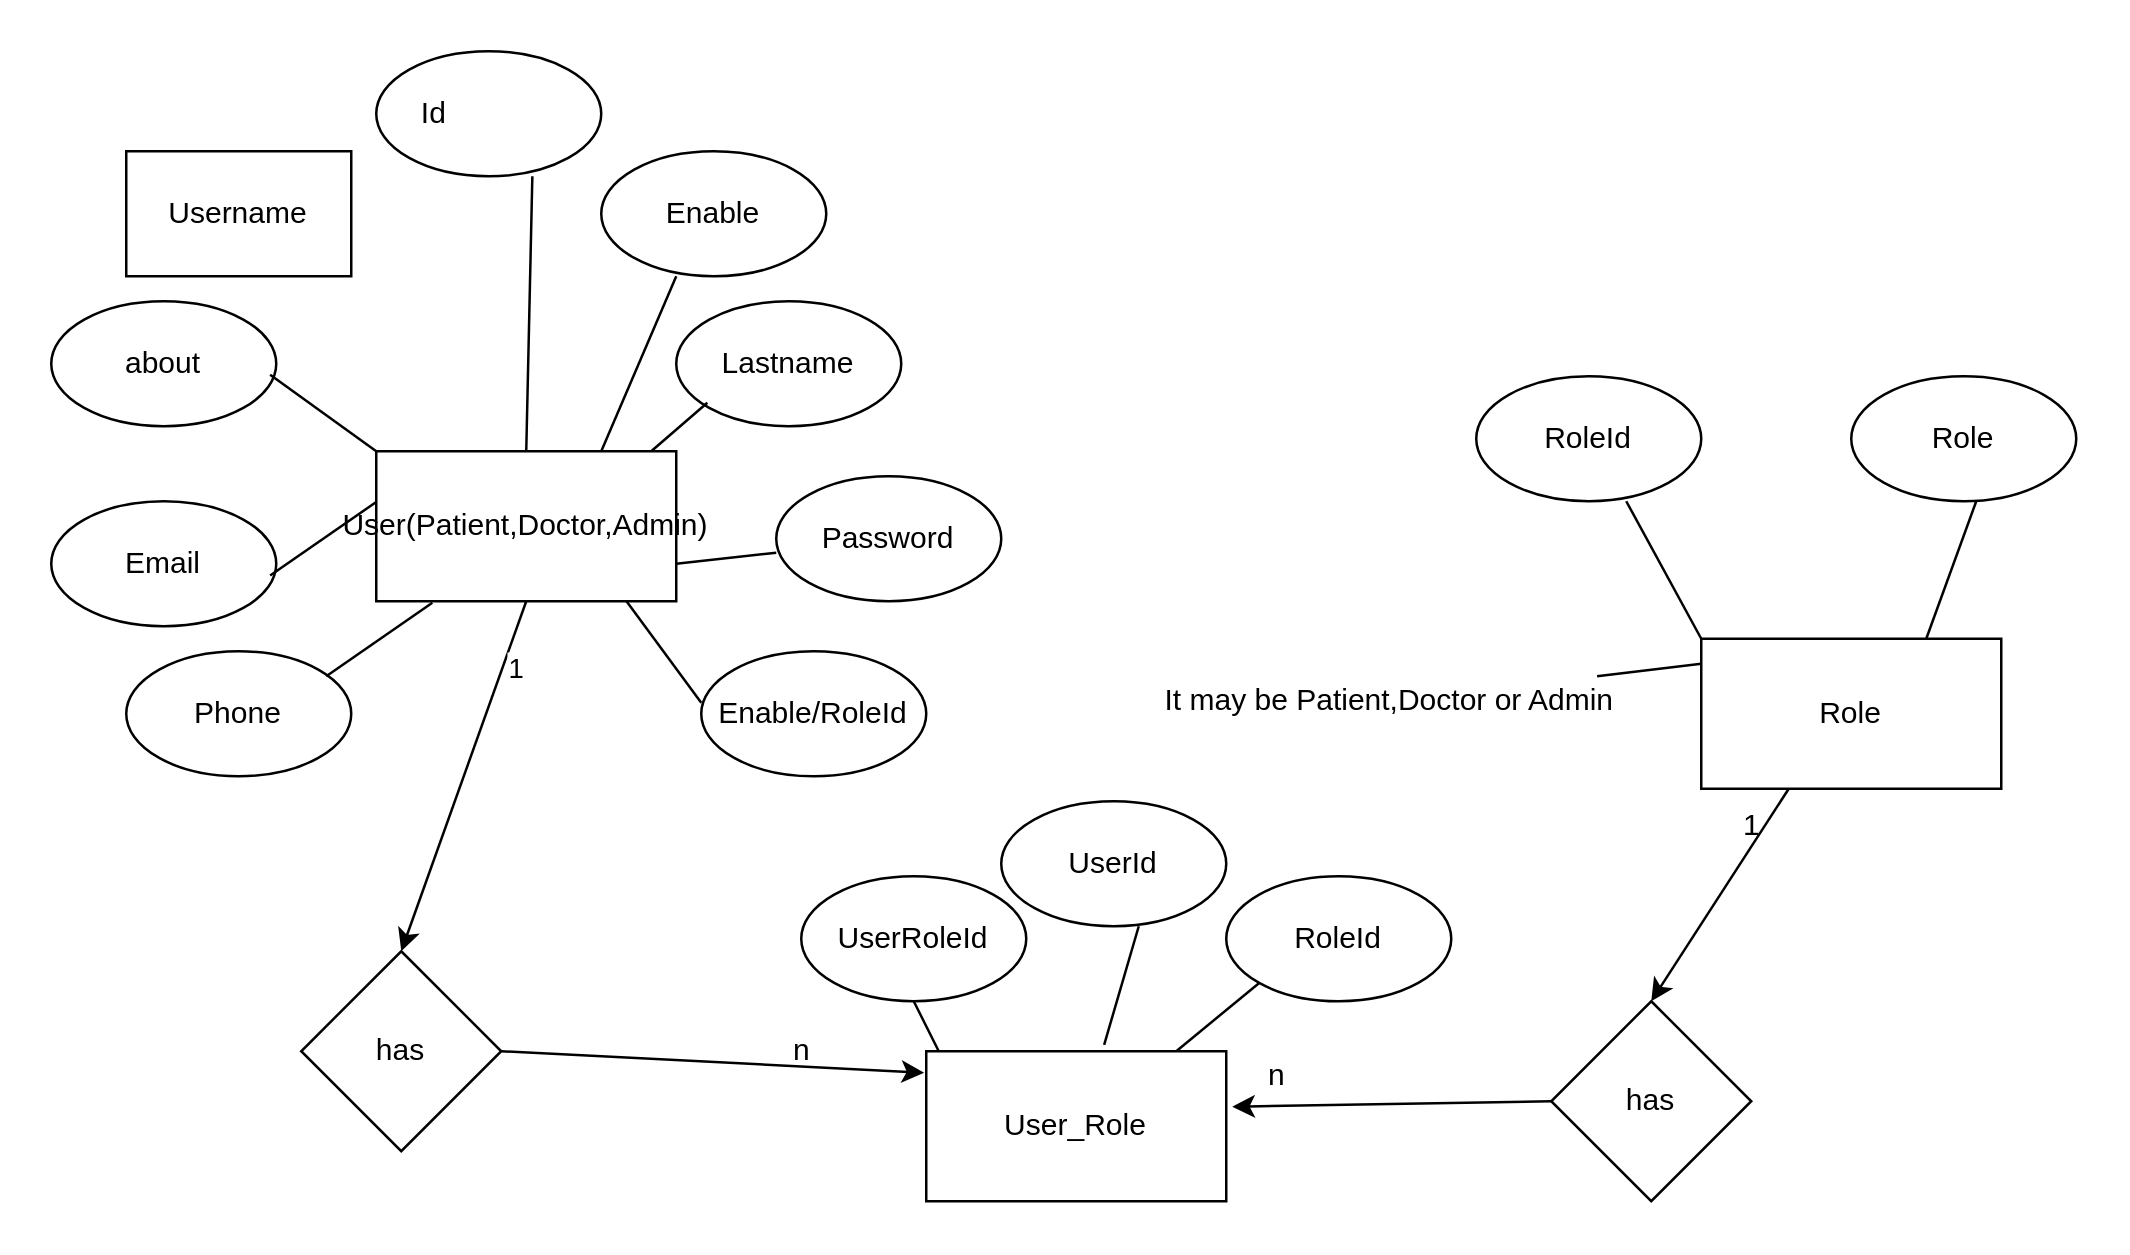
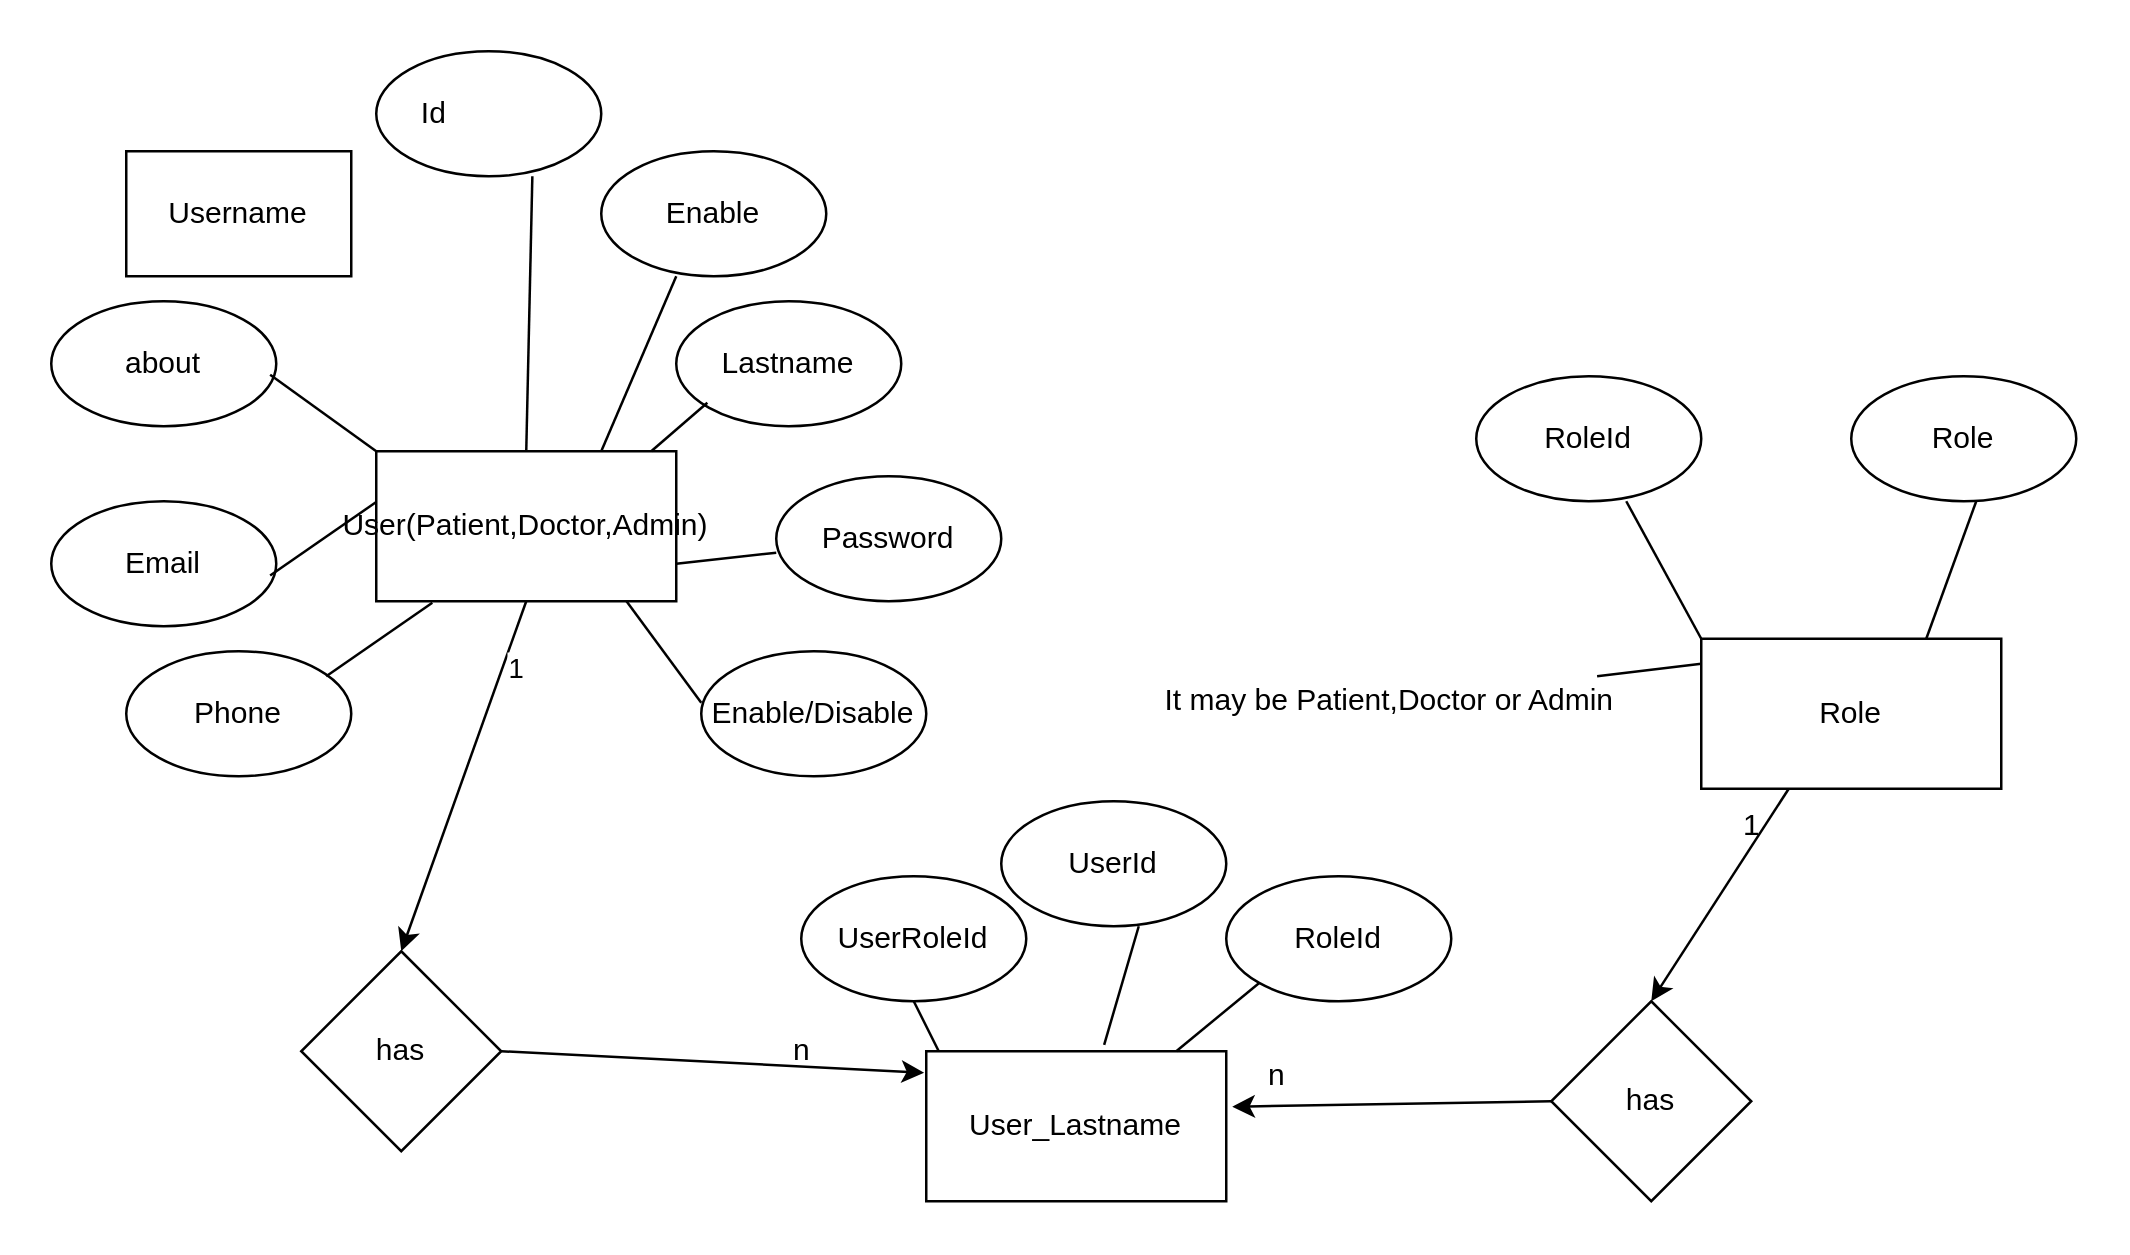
  <mxCell id="0" />
  <mxCell id="1" parent="0" />
  <mxCell id="2" value="User(Patient,Doctor,Admin)" style="rounded=0;whiteSpace=wrap;html=1;" parent="1" vertex="1"><mxGeometry x="150" y="180" width="120" height="60" as="geometry" /></mxCell>
  <mxCell id="3" value="Username" style="whiteSpace=wrap;html=1;rounded=0;" parent="1" vertex="1"><mxGeometry x="50" y="60" width="90" height="50" as="geometry" /></mxCell>
  <mxCell id="4" value="about" style="ellipse;whiteSpace=wrap;html=1;" parent="1" vertex="1"><mxGeometry x="20" y="120" width="90" height="50" as="geometry" /></mxCell>
  <mxCell id="5" value="Lastname" style="ellipse;whiteSpace=wrap;html=1;" parent="1" vertex="1"><mxGeometry x="270" y="120" width="90" height="50" as="geometry" /></mxCell>
  <mxCell id="6" value="Id&lt;span style=&quot;white-space: pre&quot;&gt;&#09;&lt;/span&gt;&lt;span style=&quot;white-space: pre&quot;&gt;&#09;&lt;/span&gt;" style="ellipse;whiteSpace=wrap;html=1;" parent="1" vertex="1"><mxGeometry x="150" y="20" width="90" height="50" as="geometry" /></mxCell>
  <mxCell id="7" value="Enable" style="ellipse;whiteSpace=wrap;html=1;" parent="1" vertex="1"><mxGeometry x="240" y="60" width="90" height="50" as="geometry" /></mxCell>
  <mxCell id="8" value="Email&lt;span style=&quot;color: rgba(0 , 0 , 0 , 0) ; font-family: monospace ; font-size: 0px&quot;&gt;%3CmxGraphModel%3E%3Croot%3E%3CmxCell%20id%3D%220%22%2F%3E%3CmxCell%20id%3D%221%22%20parent%3D%220%22%2F%3E%3CmxCell%20id%3D%222%22%20value%3D%22%22%20style%3D%22ellipse%3BwhiteSpace%3Dwrap%3Bhtml%3D1%3B%22%20vertex%3D%221%22%20parent%3D%221%22%3E%3CmxGeometry%20x%3D%22-760%22%20y%3D%22-550%22%20width%3D%2290%22%20height%3D%2250%22%20as%3D%22geometry%22%2F%3E%3C%2FmxCell%3E%3C%2Froot%3E%3C%2FmxGraphModel%3E&lt;/span&gt;" style="ellipse;whiteSpace=wrap;html=1;" parent="1" vertex="1"><mxGeometry x="20" y="200" width="90" height="50" as="geometry" /></mxCell>
  <mxCell id="9" value="Password" style="ellipse;whiteSpace=wrap;html=1;" parent="1" vertex="1"><mxGeometry x="310" y="190" width="90" height="50" as="geometry" /></mxCell>
  <mxCell id="10" value="Phone" style="ellipse;whiteSpace=wrap;html=1;" parent="1" vertex="1"><mxGeometry x="50" y="260" width="90" height="50" as="geometry" /></mxCell>
- <mxCell id="11" value="Enable/RoleId" style="ellipse;whiteSpace=wrap;html=1;" parent="1" vertex="1"><mxGeometry x="280" y="260" width="90" height="50" as="geometry" /></mxCell>
+ <mxCell id="11" value="Enable/Disable" style="ellipse;whiteSpace=wrap;html=1;" parent="1" vertex="1"><mxGeometry x="280" y="260" width="90" height="50" as="geometry" /></mxCell>
  <mxCell id="12" value="" style="endArrow=none;html=1;rounded=0;entryX=0.187;entryY=1.01;entryDx=0;entryDy=0;entryPerimeter=0;" parent="1" target="2" edge="1"><mxGeometry width="50" height="50" relative="1" as="geometry"><mxPoint x="130" y="270" as="sourcePoint" /><mxPoint x="180" y="220" as="targetPoint" /></mxGeometry></mxCell>
  <mxCell id="13" value="" style="endArrow=none;html=1;rounded=0;entryX=0;entryY=0;entryDx=0;entryDy=0;" parent="1" target="2" edge="1"><mxGeometry width="50" height="50" relative="1" as="geometry"><mxPoint x="107.56" y="149.4" as="sourcePoint" /><mxPoint x="150" y="120" as="targetPoint" /></mxGeometry></mxCell>
  <mxCell id="14" value="" style="endArrow=none;html=1;rounded=0;entryX=0.187;entryY=1.01;entryDx=0;entryDy=0;entryPerimeter=0;" parent="1" edge="1"><mxGeometry width="50" height="50" relative="1" as="geometry"><mxPoint x="107.56" y="229.7" as="sourcePoint" /><mxPoint x="150" y="200.3" as="targetPoint" /></mxGeometry></mxCell>
  <mxCell id="15" value="" style="endArrow=none;html=1;rounded=0;entryX=0.187;entryY=1.01;entryDx=0;entryDy=0;entryPerimeter=0;" parent="1" edge="1"><mxGeometry width="50" height="50" relative="1" as="geometry"><mxPoint x="260" y="180" as="sourcePoint" /><mxPoint x="282.44" y="160.6" as="targetPoint" /></mxGeometry></mxCell>
  <mxCell id="16" value="" style="endArrow=none;html=1;rounded=0;entryX=0.187;entryY=1.01;entryDx=0;entryDy=0;entryPerimeter=0;exitX=0.75;exitY=0;exitDx=0;exitDy=0;" parent="1" source="2" edge="1"><mxGeometry width="50" height="50" relative="1" as="geometry"><mxPoint x="227.56" y="139.4" as="sourcePoint" /><mxPoint x="270" y="110" as="targetPoint" /></mxGeometry></mxCell>
  <mxCell id="17" value="" style="endArrow=none;html=1;rounded=0;entryX=0.187;entryY=1.01;entryDx=0;entryDy=0;entryPerimeter=0;exitX=0.5;exitY=0;exitDx=0;exitDy=0;" parent="1" source="2" edge="1"><mxGeometry width="50" height="50" relative="1" as="geometry"><mxPoint x="200" y="170" as="sourcePoint" /><mxPoint x="212.44" y="70" as="targetPoint" /></mxGeometry></mxCell>
  <mxCell id="18" value="" style="endArrow=none;html=1;rounded=0;entryX=0.187;entryY=1.01;entryDx=0;entryDy=0;entryPerimeter=0;exitX=1;exitY=0.75;exitDx=0;exitDy=0;" parent="1" source="2" edge="1"><mxGeometry width="50" height="50" relative="1" as="geometry"><mxPoint x="267.56" y="250" as="sourcePoint" /><mxPoint x="310" y="220.6" as="targetPoint" /></mxGeometry></mxCell>
  <mxCell id="19" value="" style="endArrow=none;html=1;rounded=0;entryX=0.187;entryY=1.01;entryDx=0;entryDy=0;entryPerimeter=0;exitX=0.833;exitY=0.997;exitDx=0;exitDy=0;exitPerimeter=0;" parent="1" source="2" edge="1"><mxGeometry width="50" height="50" relative="1" as="geometry"><mxPoint x="237.56" y="310" as="sourcePoint" /><mxPoint x="280" y="280.6" as="targetPoint" /></mxGeometry></mxCell>
- <mxCell id="20" value="User_Role" style="rounded=0;whiteSpace=wrap;html=1;" parent="1" vertex="1"><mxGeometry x="370" y="420" width="120" height="60" as="geometry" /></mxCell>
+ <mxCell id="20" value="User_Lastname" style="rounded=0;whiteSpace=wrap;html=1;" parent="1" vertex="1"><mxGeometry x="370" y="420" width="120" height="60" as="geometry" /></mxCell>
  <mxCell id="21" value="Role" style="rounded=0;whiteSpace=wrap;html=1;" parent="1" vertex="1"><mxGeometry x="680" y="255" width="120" height="60" as="geometry" /></mxCell>
  <mxCell id="22" value="has" style="rhombus;whiteSpace=wrap;html=1;" parent="1" vertex="1"><mxGeometry x="120" y="380" width="80" height="80" as="geometry" /></mxCell>
  <mxCell id="23" value="has" style="rhombus;whiteSpace=wrap;html=1;" parent="1" vertex="1"><mxGeometry x="620" y="400" width="80" height="80" as="geometry" /></mxCell>
  <mxCell id="24" value="" style="endArrow=classic;html=1;rounded=0;entryX=0.5;entryY=0;entryDx=0;entryDy=0;" parent="1" target="23" edge="1"><mxGeometry width="50" height="50" relative="1" as="geometry"><mxPoint x="715" y="315" as="sourcePoint" /><mxPoint x="765" y="265" as="targetPoint" /></mxGeometry></mxCell>
  <mxCell id="25" value="" style="endArrow=classic;html=1;rounded=0;entryX=0.5;entryY=0;entryDx=0;entryDy=0;" parent="1" target="22" edge="1"><mxGeometry width="50" height="50" relative="1" as="geometry"><mxPoint x="210" y="240" as="sourcePoint" /><mxPoint x="260" y="190" as="targetPoint" /></mxGeometry></mxCell>
  <mxCell id="26" value="1" style="edgeLabel;html=1;align=center;verticalAlign=middle;resizable=0;points=[];" parent="25" vertex="1" connectable="0"><mxGeometry x="-0.652" y="5" relative="1" as="geometry"><mxPoint as="offset" /></mxGeometry></mxCell>
  <mxCell id="27" value="" style="endArrow=classic;html=1;rounded=0;entryX=-0.007;entryY=0.143;entryDx=0;entryDy=0;entryPerimeter=0;" parent="1" target="20" edge="1"><mxGeometry width="50" height="50" relative="1" as="geometry"><mxPoint x="200" y="420" as="sourcePoint" /><mxPoint x="250" y="370" as="targetPoint" /></mxGeometry></mxCell>
  <mxCell id="28" value="" style="endArrow=classic;html=1;rounded=0;exitX=0;exitY=0.5;exitDx=0;exitDy=0;entryX=1.02;entryY=0.37;entryDx=0;entryDy=0;entryPerimeter=0;" parent="1" source="23" target="20" edge="1"><mxGeometry width="50" height="50" relative="1" as="geometry"><mxPoint x="490" y="440" as="sourcePoint" /><mxPoint x="500" y="470" as="targetPoint" /></mxGeometry></mxCell>
  <mxCell id="29" value="UserRoleId" style="ellipse;whiteSpace=wrap;html=1;" parent="1" vertex="1"><mxGeometry x="320" y="350" width="90" height="50" as="geometry" /></mxCell>
  <mxCell id="30" value="UserId" style="ellipse;whiteSpace=wrap;html=1;" parent="1" vertex="1"><mxGeometry x="400" y="320" width="90" height="50" as="geometry" /></mxCell>
  <mxCell id="31" value="RoleId" style="ellipse;whiteSpace=wrap;html=1;" parent="1" vertex="1"><mxGeometry x="490" y="350" width="90" height="50" as="geometry" /></mxCell>
  <mxCell id="32" value="RoleId" style="ellipse;whiteSpace=wrap;html=1;" parent="1" vertex="1"><mxGeometry x="590" y="150" width="90" height="50" as="geometry" /></mxCell>
  <mxCell id="33" value="Role" style="ellipse;whiteSpace=wrap;html=1;" parent="1" vertex="1"><mxGeometry x="740" y="150" width="90" height="50" as="geometry" /></mxCell>
  <mxCell id="34" value="" style="endArrow=none;html=1;rounded=0;exitX=0.593;exitY=-0.043;exitDx=0;exitDy=0;exitPerimeter=0;" parent="1" source="20" edge="1"><mxGeometry width="50" height="50" relative="1" as="geometry"><mxPoint x="405" y="420" as="sourcePoint" /><mxPoint x="455" y="370" as="targetPoint" /></mxGeometry></mxCell>
  <mxCell id="35" value="" style="endArrow=none;html=1;rounded=0;entryX=0.5;entryY=1;entryDx=0;entryDy=0;" parent="1" target="29" edge="1"><mxGeometry width="50" height="50" relative="1" as="geometry"><mxPoint x="375" y="420" as="sourcePoint" /><mxPoint x="425" y="370" as="targetPoint" /></mxGeometry></mxCell>
  <mxCell id="36" value="" style="endArrow=none;html=1;rounded=0;entryX=0;entryY=1;entryDx=0;entryDy=0;" parent="1" target="31" edge="1"><mxGeometry width="50" height="50" relative="1" as="geometry"><mxPoint x="470" y="420" as="sourcePoint" /><mxPoint x="520" y="370" as="targetPoint" /></mxGeometry></mxCell>
  <mxCell id="37" value="" style="endArrow=none;html=1;rounded=0;exitX=0;exitY=0;exitDx=0;exitDy=0;" parent="1" source="21" edge="1"><mxGeometry width="50" height="50" relative="1" as="geometry"><mxPoint x="600" y="250" as="sourcePoint" /><mxPoint x="650" y="200" as="targetPoint" /></mxGeometry></mxCell>
  <mxCell id="38" value="" style="endArrow=none;html=1;rounded=0;exitX=0.75;exitY=0;exitDx=0;exitDy=0;" parent="1" source="21" edge="1"><mxGeometry width="50" height="50" relative="1" as="geometry"><mxPoint x="750" y="250" as="sourcePoint" /><mxPoint x="790" y="200" as="targetPoint" /></mxGeometry></mxCell>
  <mxCell id="39" value="It may be Patient,Doctor or Admin" style="text;html=1;align=center;verticalAlign=middle;resizable=0;points=[];autosize=1;strokeColor=none;fillColor=none;" parent="1" vertex="1"><mxGeometry x="460" y="270" width="190" height="20" as="geometry" /></mxCell>
  <mxCell id="40" value="" style="endArrow=none;html=1;rounded=0;" parent="1" source="39" edge="1"><mxGeometry width="50" height="50" relative="1" as="geometry"><mxPoint x="630" y="315" as="sourcePoint" /><mxPoint x="680" y="265" as="targetPoint" /></mxGeometry></mxCell>
  <mxCell id="41" value="n" style="text;html=1;align=center;verticalAlign=middle;resizable=0;points=[];autosize=1;strokeColor=none;fillColor=none;" parent="1" vertex="1"><mxGeometry x="310" y="410" width="20" height="20" as="geometry" /></mxCell>
  <mxCell id="42" value="1" style="text;html=1;align=center;verticalAlign=middle;resizable=0;points=[];autosize=1;strokeColor=none;fillColor=none;" parent="1" vertex="1"><mxGeometry x="690" y="320" width="20" height="20" as="geometry" /></mxCell>
  <mxCell id="43" value="n" style="text;html=1;align=center;verticalAlign=middle;resizable=0;points=[];autosize=1;strokeColor=none;fillColor=none;" parent="1" vertex="1"><mxGeometry x="500" y="420" width="20" height="20" as="geometry" /></mxCell>
